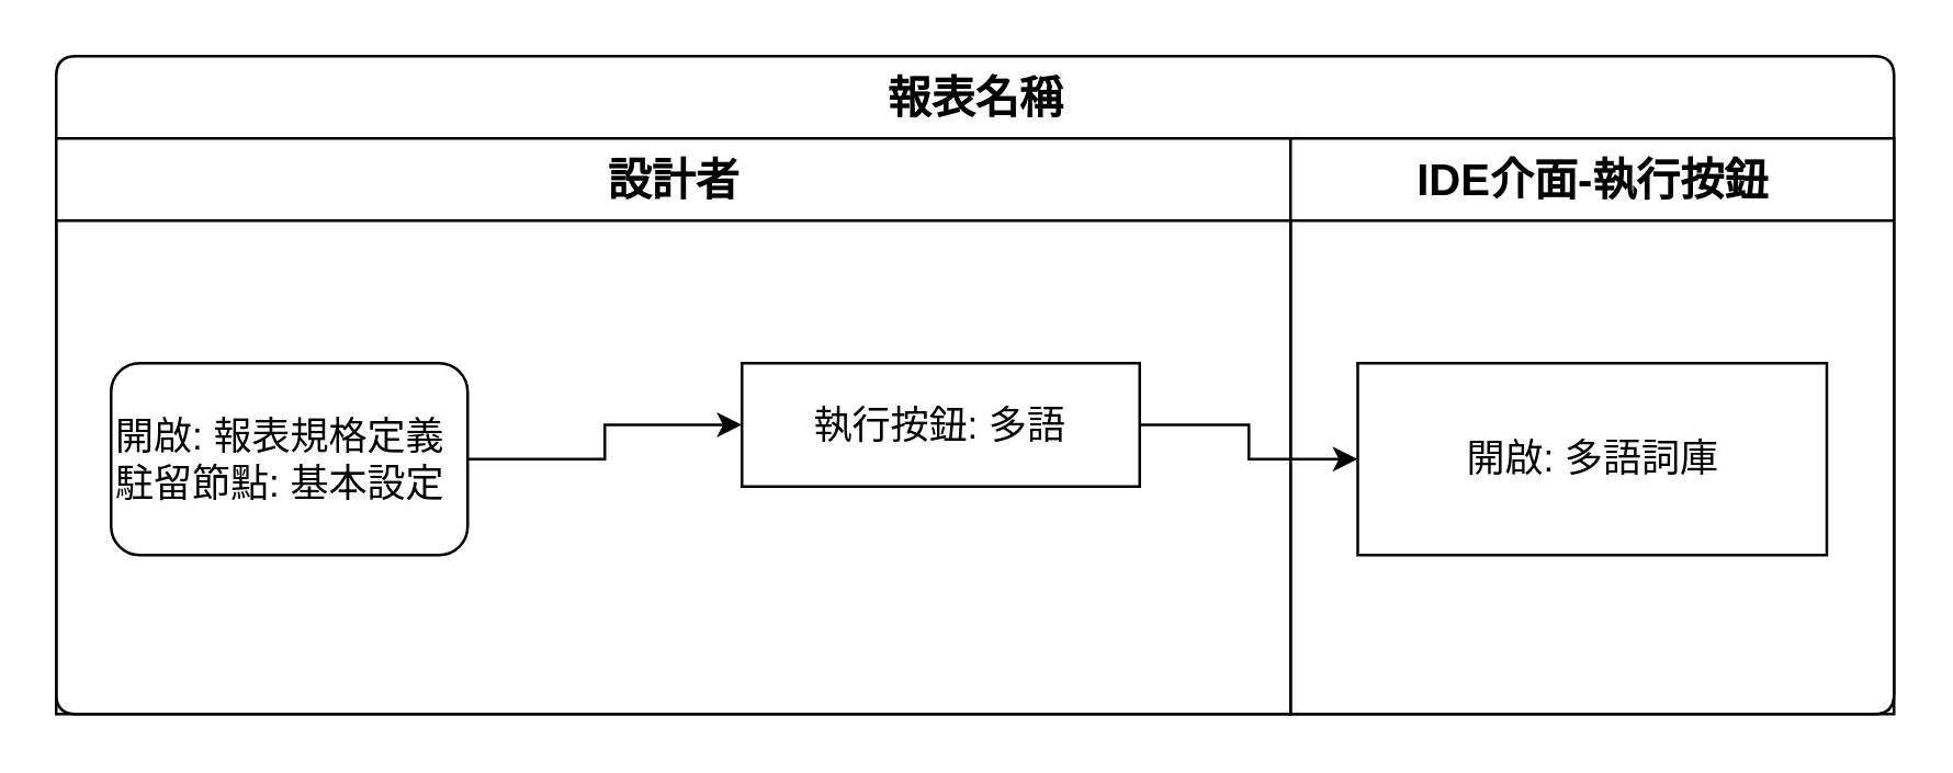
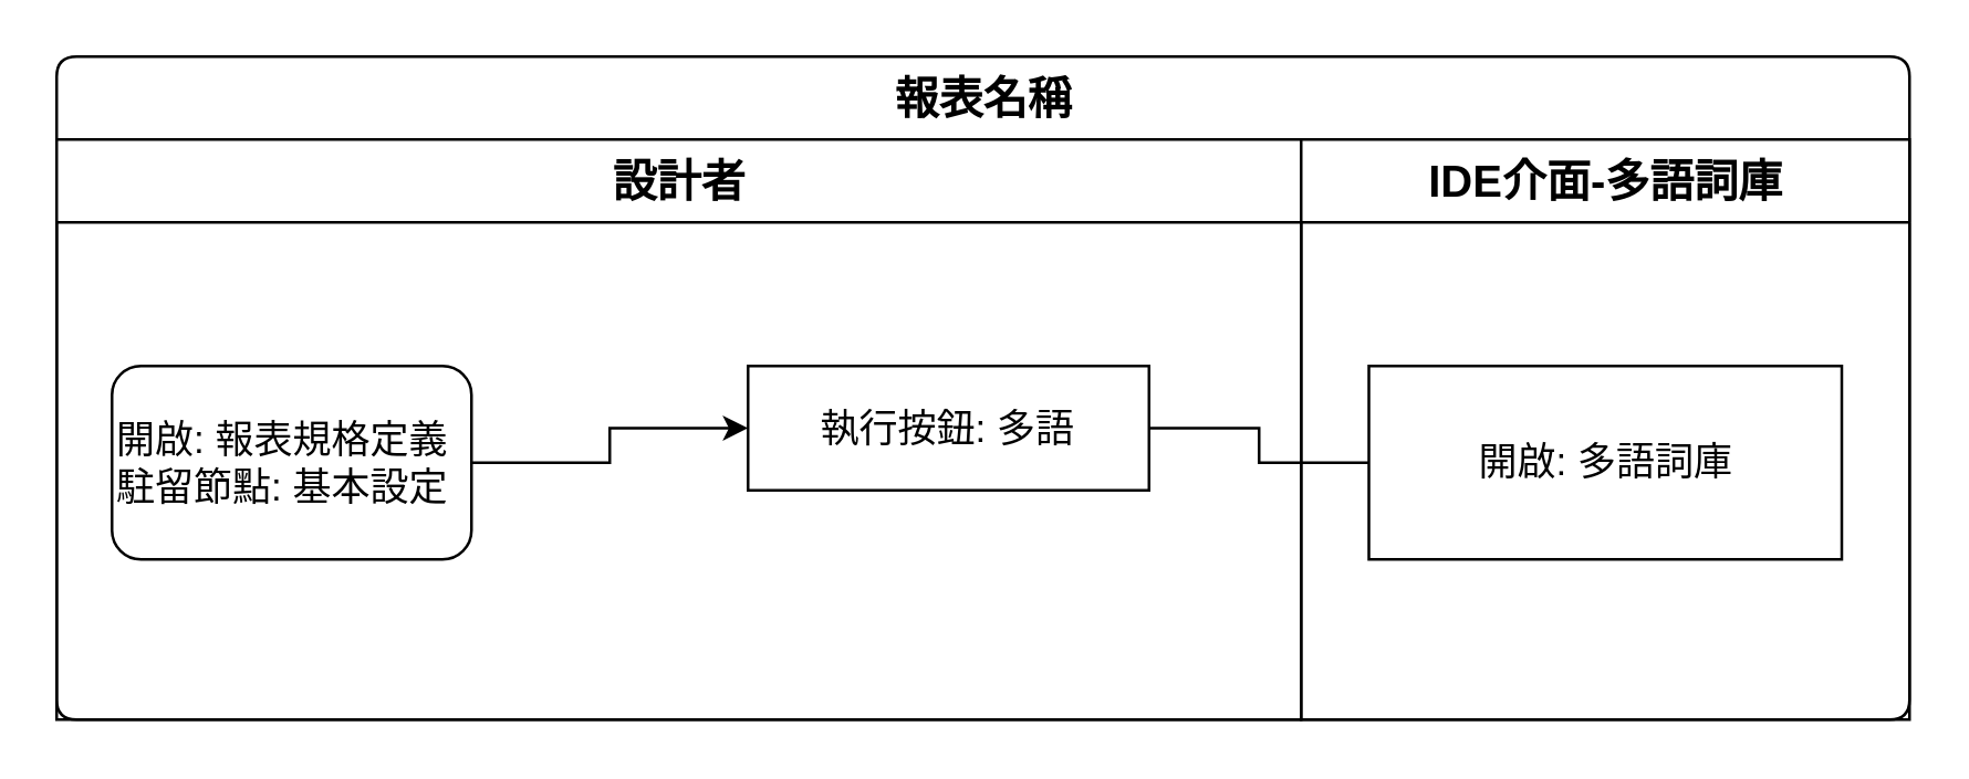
  <mxCell id="0" />
  <mxCell id="1" parent="0" />
  <mxCell id="2" value="報表名稱" style="swimlane;html=1;childLayout=stackLayout;resizeParent=1;resizeParentMax=0;strokeWidth=1;fontSize=16;rounded=1;arcSize=8;startSize=30;" vertex="1" parent="1"><mxGeometry x="20" y="20" width="670" height="240" as="geometry" /></mxCell>
  <mxCell id="3" value="設計者" style="swimlane;html=1;startSize=30;fontSize=16;strokeWidth=1;" vertex="1" parent="2"><mxGeometry y="30" width="450" height="210" as="geometry" /></mxCell>
  <mxCell id="4" style="edgeStyle=orthogonalEdgeStyle;rounded=0;orthogonalLoop=1;jettySize=auto;html=1;fontSize=14;" edge="1" parent="3" source="5" target="6"><mxGeometry relative="1" as="geometry" /></mxCell>
  <mxCell id="5" value="開啟: 報表規格定義&lt;br&gt;駐留節點: 基本設定" style="rounded=1;whiteSpace=wrap;strokeWidth=1;fontSize=14;align=left;labelBackgroundColor=none;html=1;" vertex="1" parent="3"><mxGeometry x="20" y="82" width="130" height="70" as="geometry" /></mxCell>
  <mxCell id="6" value="執行按鈕: 多語" style="rounded=0;whiteSpace=wrap;html=1;strokeWidth=1;fontSize=14;" vertex="1" parent="3"><mxGeometry x="250" y="82" width="145" height="45" as="geometry" /></mxCell>
- <mxCell id="7" style="edgeStyle=orthogonalEdgeStyle;rounded=0;orthogonalLoop=1;jettySize=auto;html=1;" edge="1" parent="2" source="6" target="9"><mxGeometry relative="1" as="geometry" /></mxCell>
- <mxCell id="8" value="IDE介面-執行按鈕" style="swimlane;html=1;startSize=30;fontSize=16;strokeWidth=1;" vertex="1" parent="2"><mxGeometry x="450" y="30" width="220" height="210" as="geometry" /></mxCell>
+ <mxCell id="7" style="edgeStyle=orthogonalEdgeStyle;rounded=0;orthogonalLoop=1;jettySize=auto;html=1;endArrow=none;" edge="1" parent="2" source="6" target="9"><mxGeometry relative="1" as="geometry" /></mxCell>
+ <mxCell id="8" value="IDE介面-多語詞庫" style="swimlane;html=1;startSize=30;fontSize=16;strokeWidth=1;" vertex="1" parent="2"><mxGeometry x="450" y="30" width="220" height="210" as="geometry" /></mxCell>
  <mxCell id="9" value="開啟: 多語詞庫" style="rounded=0;whiteSpace=wrap;html=1;strokeWidth=1;fontSize=14;" vertex="1" parent="8"><mxGeometry x="24.5" y="82" width="171" height="70" as="geometry" /></mxCell>
